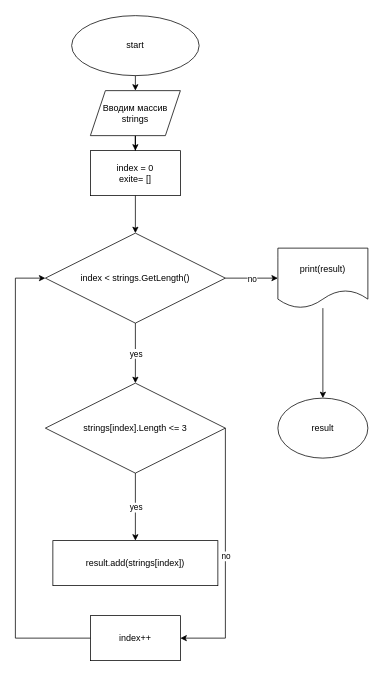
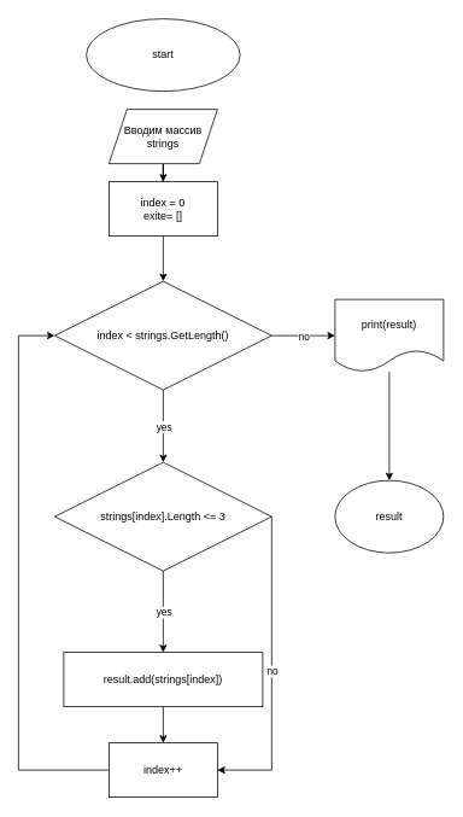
  <mxCell id="0" />
  <mxCell id="1" parent="0" />
  <mxCell id="2" value="index = 0&lt;br&gt;exite= []" style="rounded=0;whiteSpace=wrap;html=1;" vertex="1" parent="1"><mxGeometry x="120" y="200" width="120" height="60" as="geometry" /></mxCell>
  <mxCell id="3" value="" style="edgeStyle=orthogonalEdgeStyle;rounded=0;orthogonalLoop=1;jettySize=auto;html=1;" edge="1" parent="1" source="23" target="2"><mxGeometry relative="1" as="geometry" /></mxCell>
  <mxCell id="4" value="start" style="ellipse;whiteSpace=wrap;html=1;" vertex="1" parent="1"><mxGeometry x="95" y="20" width="170" height="80" as="geometry" /></mxCell>
  <mxCell id="5" value="index &amp;lt; strings.GetLength()" style="rhombus;whiteSpace=wrap;html=1;" vertex="1" parent="1"><mxGeometry x="60" y="310" width="240" height="120" as="geometry" /></mxCell>
  <mxCell id="6" value="result" style="ellipse;whiteSpace=wrap;html=1;" vertex="1" parent="1"><mxGeometry x="370" y="530" width="120" height="80" as="geometry" /></mxCell>
  <mxCell id="7" value="print(result)" style="shape=document;whiteSpace=wrap;html=1;boundedLbl=1;" vertex="1" parent="1"><mxGeometry x="370" y="330" width="120" height="80" as="geometry" /></mxCell>
+ <mxCell id="8" value="" style="endArrow=classic;html=1;rounded=0;entryX=0.5;entryY=0;entryDx=0;entryDy=0;startArrow=none;" edge="1" parent="1" source="10" target="9"><mxGeometry relative="1" as="geometry"><mxPoint x="180" y="610" as="sourcePoint" /><mxPoint x="280" y="610" as="targetPoint" /></mxGeometry></mxCell>
  <mxCell id="9" value="index++" style="rounded=0;whiteSpace=wrap;html=1;" vertex="1" parent="1"><mxGeometry x="120" y="820" width="120" height="60" as="geometry" /></mxCell>
  <mxCell id="10" value="result.add(strings[index])" style="rounded=0;whiteSpace=wrap;html=1;" vertex="1" parent="1"><mxGeometry x="70" y="720" width="220" height="60" as="geometry" /></mxCell>
  <mxCell id="11" value="" style="endArrow=none;html=1;rounded=0;entryX=0.5;entryY=0;entryDx=0;entryDy=0;" edge="1" parent="1" target="12"><mxGeometry relative="1" as="geometry"><mxPoint x="180" y="510" as="sourcePoint" /><mxPoint x="180" y="690" as="targetPoint" /></mxGeometry></mxCell>
  <mxCell id="12" value="strings[index].Length &amp;lt;= 3" style="rhombus;whiteSpace=wrap;html=1;" vertex="1" parent="1"><mxGeometry x="60" y="510" width="240" height="120" as="geometry" /></mxCell>
- <mxCell id="13" value="" style="endArrow=classic;html=1;rounded=0;" edge="1" parent="1" source="4" target="23"><mxGeometry relative="1" as="geometry"><mxPoint x="180" y="180" as="sourcePoint" /><mxPoint x="380" y="170" as="targetPoint" /></mxGeometry></mxCell>
  <mxCell id="14" value="" style="endArrow=classic;html=1;rounded=0;" edge="1" parent="1" source="5" target="12"><mxGeometry relative="1" as="geometry"><mxPoint x="180" y="430" as="sourcePoint" /><mxPoint x="280" y="430" as="targetPoint" /></mxGeometry></mxCell>
  <mxCell id="15" value="yes" style="edgeLabel;resizable=0;html=1;align=center;verticalAlign=middle;" connectable="0" vertex="1" parent="14"><mxGeometry relative="1" as="geometry" /></mxCell>
  <mxCell id="16" value="" style="endArrow=classic;html=1;rounded=0;" edge="1" parent="1" source="5" target="7"><mxGeometry relative="1" as="geometry"><mxPoint x="300" y="370" as="sourcePoint" /><mxPoint x="360" y="370" as="targetPoint" /></mxGeometry></mxCell>
  <mxCell id="17" value="no" style="edgeLabel;resizable=0;html=1;align=center;verticalAlign=middle;" connectable="0" vertex="1" parent="16"><mxGeometry relative="1" as="geometry" /></mxCell>
  <mxCell id="18" value="" style="endArrow=classic;html=1;rounded=0;exitX=1;exitY=0.5;exitDx=0;exitDy=0;" edge="1" parent="1" source="12" target="9"><mxGeometry relative="1" as="geometry"><mxPoint x="300" y="570" as="sourcePoint" /><mxPoint x="400" y="570" as="targetPoint" /><Array as="points"><mxPoint x="300" y="850" /></Array></mxGeometry></mxCell>
  <mxCell id="19" value="no" style="edgeLabel;resizable=0;html=1;align=center;verticalAlign=middle;" connectable="0" vertex="1" parent="18"><mxGeometry relative="1" as="geometry" /></mxCell>
  <mxCell id="20" value="" style="endArrow=classic;html=1;rounded=0;entryX=0;entryY=0.5;entryDx=0;entryDy=0;" edge="1" parent="1" target="5"><mxGeometry width="50" height="50" relative="1" as="geometry"><mxPoint x="120" y="850" as="sourcePoint" /><mxPoint x="170" y="800" as="targetPoint" /><Array as="points"><mxPoint x="20" y="850" /><mxPoint x="20" y="370" /></Array></mxGeometry></mxCell>
  <mxCell id="21" value="" style="endArrow=classic;html=1;rounded=0;entryX=0.5;entryY=0;entryDx=0;entryDy=0;" edge="1" parent="1" source="2" target="5"><mxGeometry width="50" height="50" relative="1" as="geometry"><mxPoint x="180" y="280" as="sourcePoint" /><mxPoint x="230" y="230" as="targetPoint" /></mxGeometry></mxCell>
  <mxCell id="22" value="" style="endArrow=classic;html=1;rounded=0;" edge="1" parent="1" source="7" target="6"><mxGeometry width="50" height="50" relative="1" as="geometry"><mxPoint x="410" y="380" as="sourcePoint" /><mxPoint x="240" y="1000" as="targetPoint" /><Array as="points" /></mxGeometry></mxCell>
  <mxCell id="23" value="Вводим массив strings" style="shape=parallelogram;perimeter=parallelogramPerimeter;whiteSpace=wrap;html=1;fixedSize=1;" vertex="1" parent="1"><mxGeometry x="120" y="120" width="120" height="60" as="geometry" /></mxCell>
  <mxCell id="24" value="" style="endArrow=classic;html=1;rounded=0;" edge="1" parent="1" source="12" target="10"><mxGeometry relative="1" as="geometry"><mxPoint x="170" y="600" as="sourcePoint" /><mxPoint x="270" y="600" as="targetPoint" /></mxGeometry></mxCell>
  <mxCell id="25" value="yes" style="edgeLabel;resizable=0;html=1;align=center;verticalAlign=middle;" connectable="0" vertex="1" parent="24"><mxGeometry relative="1" as="geometry" /></mxCell>
